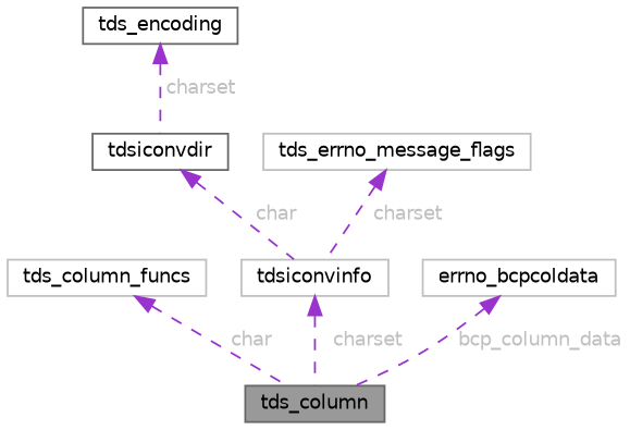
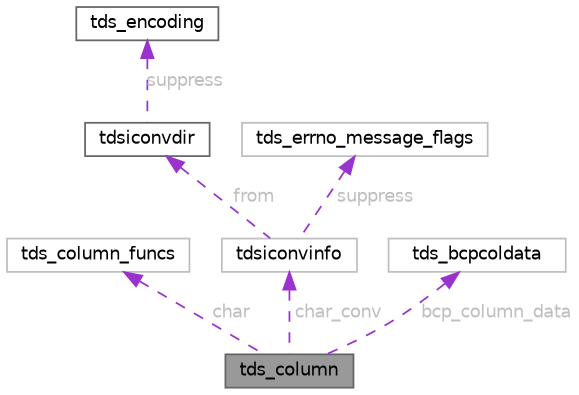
  digraph {
    node [color=grey75 fillcolor=white fontname=Helvetica fontsize=10 shape=box style=filled]
    edge [color=darkorchid3 dir=back fontcolor=grey fontname=Helvetica fontsize=10 labelfontname=Helvetica labelfontsize=10 style=dashed]
    n1 [color=gray40 fillcolor=grey60 fontcolor=black height=0.2 label=tds_column width=0.4]
    n2 [height=0.2 label=tds_column_funcs width=0.4]
    n3 [height=0.2 label=tdsiconvinfo width=0.4]
    n4 [color=gray40 height=0.2 label=tdsiconvdir width=0.4]
    n5 [color=gray40 height=0.2 label=tds_encoding width=0.4]
    n6 [height=0.2 label=tds_errno_message_flags width=0.4]
-   n7 [height=0.2 label=errno_bcpcoldata width=0.4]
+   n7 [height=0.2 label=tds_bcpcoldata width=0.4]
    n2 -> n1 [label=" char"]
-   n3 -> n1 [label=" charset"]
-   n4 -> n3 [label=" char"]
-   n5 -> n4 [label=" charset"]
-   n6 -> n3 [label=" charset"]
+   n3 -> n1 [label=" char_conv"]
+   n4 -> n3 [label=" from"]
+   n5 -> n4 [label=" suppress"]
+   n6 -> n3 [label=" suppress"]
    n7 -> n1 [label=" bcp_column_data"]
  }
